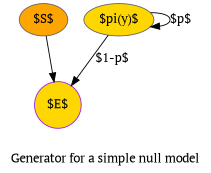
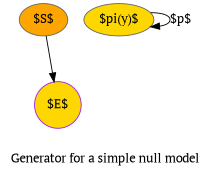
  digraph {
    fontname="PT Serif"
    label="Generator for a simple null model"
    node [color=gray40 fillcolor=gold fontname="PT Serif" shape=ellipse style=filled]
    edge [fontname="PT Serif"]
    n1 [fillcolor=orange label="$S$"]
    n2 [color=purple label="$E$" shape=circle]
    n3 [label="$\pi(y)$"]
    n1 -> n2
-   n3 -> n2 [label="$1-p$"]
    n3 -> n3 [label="$p$"]
  }
